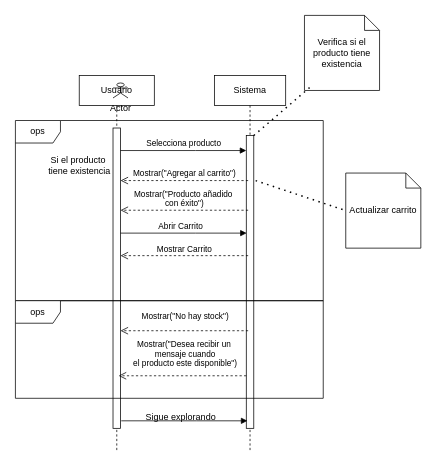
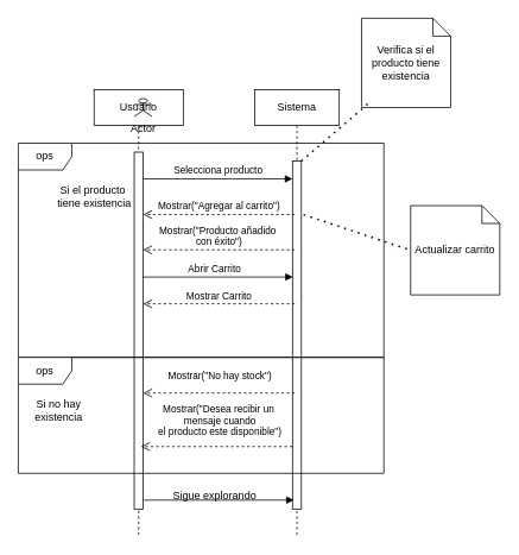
  <mxCell id="0" />
  <mxCell id="1" parent="0" />
  <mxCell id="2" value="Usuario" style="shape=umlLifeline;perimeter=lifelinePerimeter;whiteSpace=wrap;html=1;container=0;dropTarget=0;collapsible=0;recursiveResize=0;outlineConnect=0;portConstraint=eastwest;newEdgeStyle={&quot;edgeStyle&quot;:&quot;elbowEdgeStyle&quot;,&quot;elbow&quot;:&quot;vertical&quot;,&quot;curved&quot;:0,&quot;rounded&quot;:0};" vertex="1" parent="1"><mxGeometry x="105" y="100" width="100" height="500" as="geometry" /></mxCell>
  <mxCell id="3" value="" style="html=1;points=[];perimeter=orthogonalPerimeter;outlineConnect=0;targetShapes=umlLifeline;portConstraint=eastwest;newEdgeStyle={&quot;edgeStyle&quot;:&quot;elbowEdgeStyle&quot;,&quot;elbow&quot;:&quot;vertical&quot;,&quot;curved&quot;:0,&quot;rounded&quot;:0};" vertex="1" parent="2"><mxGeometry x="45" y="70" width="10" height="400" as="geometry" /></mxCell>
  <mxCell id="4" value="Sistema" style="shape=umlLifeline;perimeter=lifelinePerimeter;whiteSpace=wrap;html=1;container=0;dropTarget=0;collapsible=0;recursiveResize=0;outlineConnect=0;portConstraint=eastwest;newEdgeStyle={&quot;edgeStyle&quot;:&quot;elbowEdgeStyle&quot;,&quot;elbow&quot;:&quot;vertical&quot;,&quot;curved&quot;:0,&quot;rounded&quot;:0};" vertex="1" parent="1"><mxGeometry x="285" y="100" width="95" height="500" as="geometry" /></mxCell>
  <mxCell id="5" value="" style="html=1;points=[];perimeter=orthogonalPerimeter;outlineConnect=0;targetShapes=umlLifeline;portConstraint=eastwest;newEdgeStyle={&quot;edgeStyle&quot;:&quot;elbowEdgeStyle&quot;,&quot;elbow&quot;:&quot;vertical&quot;,&quot;curved&quot;:0,&quot;rounded&quot;:0};" vertex="1" parent="4"><mxGeometry x="42.5" y="80" width="10" height="390" as="geometry" /></mxCell>
  <mxCell id="6" value="Selecciona producto" style="html=1;verticalAlign=bottom;endArrow=block;edgeStyle=elbowEdgeStyle;elbow=vertical;curved=0;rounded=0;" edge="1" parent="1" source="3" target="5"><mxGeometry relative="1" as="geometry"><mxPoint x="260" y="190" as="sourcePoint" /><Array as="points"><mxPoint x="260" y="200" /><mxPoint x="245" y="180" /></Array></mxGeometry></mxCell>
  <mxCell id="7" value="Mostrar(&quot;Agregar al carrito&quot;)" style="html=1;verticalAlign=bottom;endArrow=open;dashed=1;endSize=8;edgeStyle=elbowEdgeStyle;elbow=vertical;curved=0;rounded=0;" edge="1" parent="1"><mxGeometry relative="1" as="geometry"><mxPoint x="160" y="240" as="targetPoint" /><Array as="points"><mxPoint x="255" y="240" /></Array><mxPoint x="330" y="240" as="sourcePoint" /></mxGeometry></mxCell>
  <mxCell id="8" value="Actor" style="shape=umlActor;verticalLabelPosition=bottom;verticalAlign=top;html=1;outlineConnect=0;" vertex="1" parent="1"><mxGeometry x="150" y="110" width="20" height="20" as="geometry" /></mxCell>
  <mxCell id="9" value="Verifica si el producto tiene existencia" style="shape=note;size=20;whiteSpace=wrap;html=1;" vertex="1" parent="1"><mxGeometry x="405" y="20" width="100" height="100" as="geometry" /></mxCell>
  <mxCell id="10" value="" style="endArrow=none;dashed=1;html=1;dashPattern=1 3;strokeWidth=2;rounded=0;entryX=0.07;entryY=0.96;entryDx=0;entryDy=0;entryPerimeter=0;" edge="1" parent="1" source="5" target="9"><mxGeometry width="50" height="50" relative="1" as="geometry"><mxPoint x="350" y="190" as="sourcePoint" /><mxPoint x="450" y="180" as="targetPoint" /></mxGeometry></mxCell>
  <mxCell id="11" value="ops" style="shape=umlFrame;whiteSpace=wrap;html=1;pointerEvents=0;" vertex="1" parent="1"><mxGeometry x="20" y="160" width="410" height="240" as="geometry" /></mxCell>
  <mxCell id="12" value="Si el producto&amp;nbsp;&lt;div&gt;tiene existencia&lt;/div&gt;" style="text;html=1;align=center;verticalAlign=middle;resizable=0;points=[];autosize=1;strokeColor=none;fillColor=none;" vertex="1" parent="1"><mxGeometry x="50" y="200" width="110" height="40" as="geometry" /></mxCell>
  <mxCell id="13" value="ops" style="shape=umlFrame;whiteSpace=wrap;html=1;pointerEvents=0;" vertex="1" parent="1"><mxGeometry x="20" y="400" width="410" height="130" as="geometry" /></mxCell>
+ <mxCell id="14" value="Si no hay&lt;div&gt;existencia&lt;/div&gt;" style="text;html=1;align=center;verticalAlign=middle;resizable=0;points=[];autosize=1;strokeColor=none;fillColor=none;" vertex="1" parent="1"><mxGeometry x="25" y="440" width="80" height="40" as="geometry" /></mxCell>
  <mxCell id="15" value="" style="html=1;verticalAlign=bottom;endArrow=open;dashed=1;endSize=8;edgeStyle=elbowEdgeStyle;elbow=vertical;curved=0;rounded=0;" edge="1" parent="1"><mxGeometry relative="1" as="geometry"><mxPoint x="160" y="440" as="targetPoint" /><Array as="points"><mxPoint x="255" y="440" /></Array><mxPoint x="330" y="440" as="sourcePoint" /><mxPoint as="offset" /></mxGeometry></mxCell>
  <mxCell id="16" value="Mostrar(&quot;No hay stock&quot;)" style="edgeLabel;html=1;align=center;verticalAlign=middle;resizable=0;points=[];" connectable="0" vertex="1" parent="15"><mxGeometry y="-4" relative="1" as="geometry"><mxPoint y="-16" as="offset" /></mxGeometry></mxCell>
  <mxCell id="17" value="Sigue explorando" style="text;html=1;align=center;verticalAlign=middle;resizable=0;points=[];autosize=1;strokeColor=none;fillColor=none;" vertex="1" parent="1"><mxGeometry x="180" y="540" width="120" height="30" as="geometry" /></mxCell>
  <mxCell id="18" value="" style="html=1;verticalAlign=bottom;endArrow=block;edgeStyle=elbowEdgeStyle;elbow=vertical;curved=0;rounded=0;" edge="1" parent="1"><mxGeometry relative="1" as="geometry"><mxPoint x="161" y="560" as="sourcePoint" /><Array as="points"><mxPoint x="261" y="560" /><mxPoint x="246" y="540" /></Array><mxPoint x="329" y="560" as="targetPoint" /></mxGeometry></mxCell>
  <mxCell id="19" value="Actualizar carrito" style="shape=note;size=20;whiteSpace=wrap;html=1;" vertex="1" parent="1"><mxGeometry x="460" y="230" width="100" height="100" as="geometry" /></mxCell>
  <mxCell id="20" value="" style="endArrow=none;dashed=1;html=1;dashPattern=1 3;strokeWidth=2;rounded=0;entryX=0;entryY=0.5;entryDx=0;entryDy=0;entryPerimeter=0;exitX=1.25;exitY=0.154;exitDx=0;exitDy=0;exitPerimeter=0;" edge="1" parent="1" source="5" target="19"><mxGeometry width="50" height="50" relative="1" as="geometry"><mxPoint x="340" y="280" as="sourcePoint" /><mxPoint x="430" y="240" as="targetPoint" /></mxGeometry></mxCell>
  <mxCell id="21" value="Abrir Carrito" style="html=1;verticalAlign=bottom;endArrow=block;edgeStyle=elbowEdgeStyle;elbow=vertical;curved=0;rounded=0;" edge="1" parent="1"><mxGeometry x="-0.048" relative="1" as="geometry"><mxPoint x="160" y="310" as="sourcePoint" /><Array as="points"><mxPoint x="260" y="310" /><mxPoint x="245" y="290" /></Array><mxPoint x="328" y="310" as="targetPoint" /><mxPoint as="offset" /></mxGeometry></mxCell>
  <mxCell id="22" value="Mostrar Carrito" style="html=1;verticalAlign=bottom;endArrow=open;dashed=1;endSize=8;edgeStyle=elbowEdgeStyle;elbow=vertical;curved=0;rounded=0;" edge="1" parent="1"><mxGeometry relative="1" as="geometry"><mxPoint x="160" y="340" as="targetPoint" /><Array as="points"><mxPoint x="255" y="340" /></Array><mxPoint x="330" y="340" as="sourcePoint" /></mxGeometry></mxCell>
  <mxCell id="23" value="Mostrar(&quot;Producto añadido&amp;nbsp;&lt;div&gt;con éxito&quot;)&lt;/div&gt;" style="html=1;verticalAlign=bottom;endArrow=open;dashed=1;endSize=8;edgeStyle=elbowEdgeStyle;elbow=horizontal;curved=0;rounded=0;" edge="1" parent="1"><mxGeometry relative="1" as="geometry"><mxPoint x="160" y="279.5" as="targetPoint" /><Array as="points"><mxPoint x="255" y="279.5" /></Array><mxPoint x="330" y="279.5" as="sourcePoint" /><mxPoint as="offset" /></mxGeometry></mxCell>
  <mxCell id="24" value="" style="html=1;verticalAlign=bottom;endArrow=open;dashed=1;endSize=8;edgeStyle=elbowEdgeStyle;elbow=vertical;curved=0;rounded=0;" edge="1" parent="1"><mxGeometry relative="1" as="geometry"><mxPoint x="157.5" y="500" as="targetPoint" /><Array as="points"><mxPoint x="252.5" y="500" /></Array><mxPoint x="327.5" y="500" as="sourcePoint" /><mxPoint as="offset" /></mxGeometry></mxCell>
  <mxCell id="25" value="Mostrar(&quot;Desea recibir un&amp;nbsp;&lt;div&gt;mensaje cuando&lt;/div&gt;&lt;div&gt;el producto este disponible&quot;)&lt;/div&gt;" style="edgeLabel;html=1;align=center;verticalAlign=middle;resizable=0;points=[];" connectable="0" vertex="1" parent="24"><mxGeometry y="-4" relative="1" as="geometry"><mxPoint x="3" y="-26" as="offset" /></mxGeometry></mxCell>
